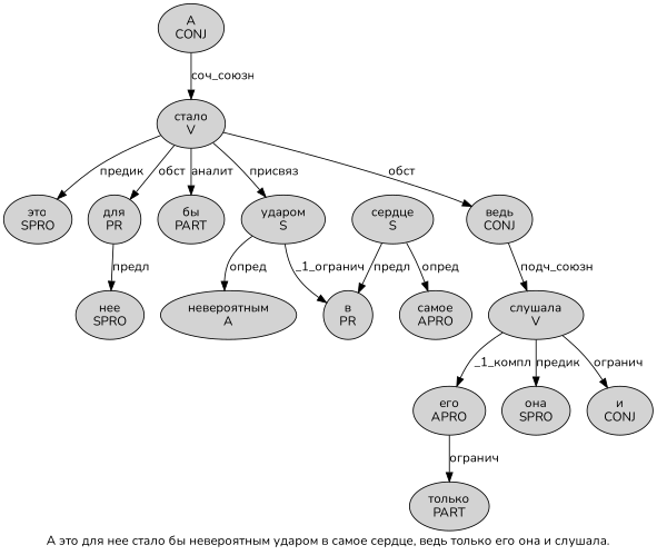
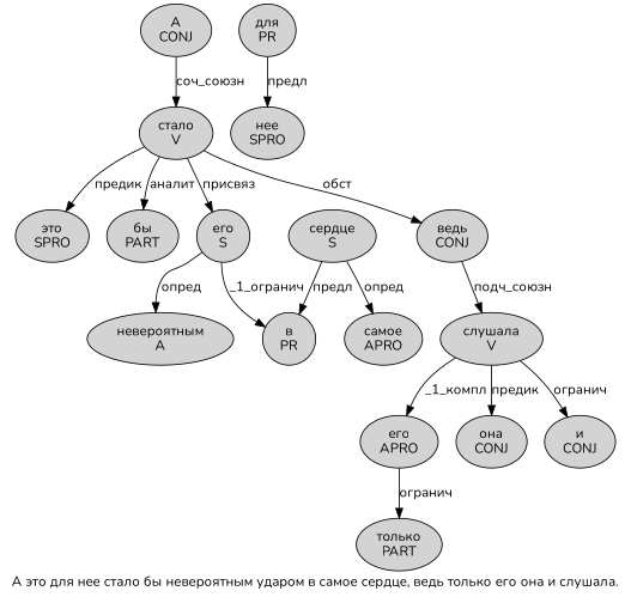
  digraph {
    fontname=Nunito
    label="А это для нее стало бы невероятным ударом в самое сердце, ведь только его она и слушала."
    node [fillcolor=lightgray fontname=Nunito penwidth=1 shape=ellipse style=filled]
    edge [fontname=Nunito]
    n1 [label="А\nCONJ"]
    n2 [label="стало\nV"]
    n3 [label="это\nSPRO"]
    n4 [label="для\nPR"]
    n5 [label="бы\nPART"]
-   n6 [label="ударом\nS"]
+   n6 [label="его\nS"]
    n7 [label="ведь\nCONJ"]
    n8 [label="нее\nSPRO"]
    n9 [label="невероятным\nA"]
    n10 [label="в\nPR"]
    n11 [label="слушала\nV"]
    n12 [label="сердце\nS"]
    n13 [label="самое\nAPRO"]
    n14 [label="его\nAPRO"]
-   n15 [label="она\nSPRO"]
+   n15 [label="она\nCONJ"]
    n16 [label="и\nCONJ"]
    n17 [label="только\nPART"]
    n1 -> n2 [label="соч_союзн"]
    n2 -> n3 [label="предик"]
-   n2 -> n4 [label="обст"]
    n2 -> n5 [label="аналит"]
    n2 -> n6 [label="присвяз"]
    n2 -> n7 [label="обст"]
    n4 -> n8 [label="предл"]
    n6 -> n9 [label="опред"]
    n6 -> n10 [label="_1_огранич"]
    n7 -> n11 [label="подч_союзн"]
    n11 -> n14 [label="_1_компл"]
    n11 -> n15 [label="предик"]
    n11 -> n16 [label="огранич"]
    n12 -> n10 [label="предл"]
    n12 -> n13 [label="опред"]
    n14 -> n17 [label="огранич"]
  }
